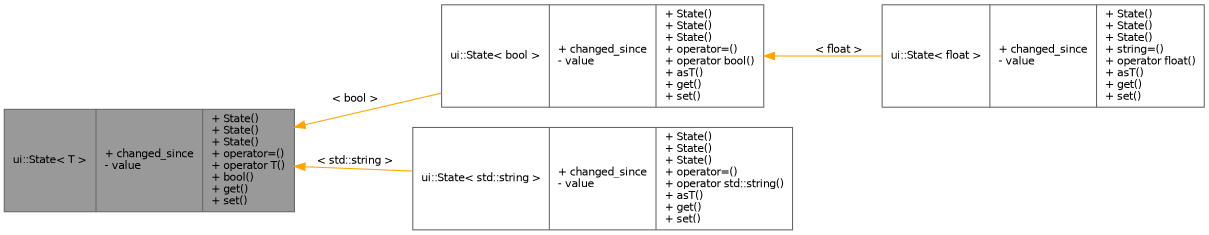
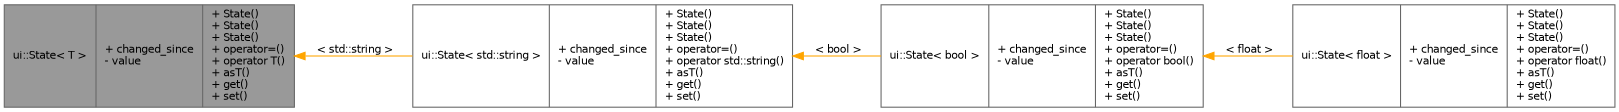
  digraph {
    rankdir=LR
    node [color=gray40 fillcolor=white fontname=Helvetica fontsize=10 shape=record style=filled]
    edge [color=orange dir=back fontname=Helvetica fontsize=10 labelfontname=Helvetica labelfontsize=10 style=solid]
-   n1 [fillcolor=grey60 fontcolor=black height=0.2 label="{ui::State\< T \>\n|+ changed_since\l- value\l|+ State()\l+ State()\l+ State()\l+ operator=()\l+ operator T()\l+ bool()\l+ get()\l+ set()\l}" width=0.4]
+   n1 [fillcolor=grey60 fontcolor=black height=0.2 label="{ui::State\< T \>\n|+ changed_since\l- value\l|+ State()\l+ State()\l+ State()\l+ operator=()\l+ operator T()\l+ asT()\l+ get()\l+ set()\l}" width=0.4]
    n2 [height=0.2 label="{ui::State\< bool \>\n|+ changed_since\l- value\l|+ State()\l+ State()\l+ State()\l+ operator=()\l+ operator bool()\l+ asT()\l+ get()\l+ set()\l}" width=0.4]
    n3 [height=0.2 label="{ui::State\< std::string \>\n|+ changed_since\l- value\l|+ State()\l+ State()\l+ State()\l+ operator=()\l+ operator std::string()\l+ asT()\l+ get()\l+ set()\l}" width=0.4]
-   n4 [height=0.2 label="{ui::State\< float \>\n|+ changed_since\l- value\l|+ State()\l+ State()\l+ State()\l+ string=()\l+ operator float()\l+ asT()\l+ get()\l+ set()\l}" width=0.4]
-   n1 -> n2 [label=" \< bool \>"]
+   n4 [height=0.2 label="{ui::State\< float \>\n|+ changed_since\l- value\l|+ State()\l+ State()\l+ State()\l+ operator=()\l+ operator float()\l+ asT()\l+ get()\l+ set()\l}" width=0.4]
+   n3 -> n2 [label=" \< bool \>"]
    n1 -> n3 [label=" \< std::string \>"]
    n2 -> n4 [label=" \< float \>"]
  }
